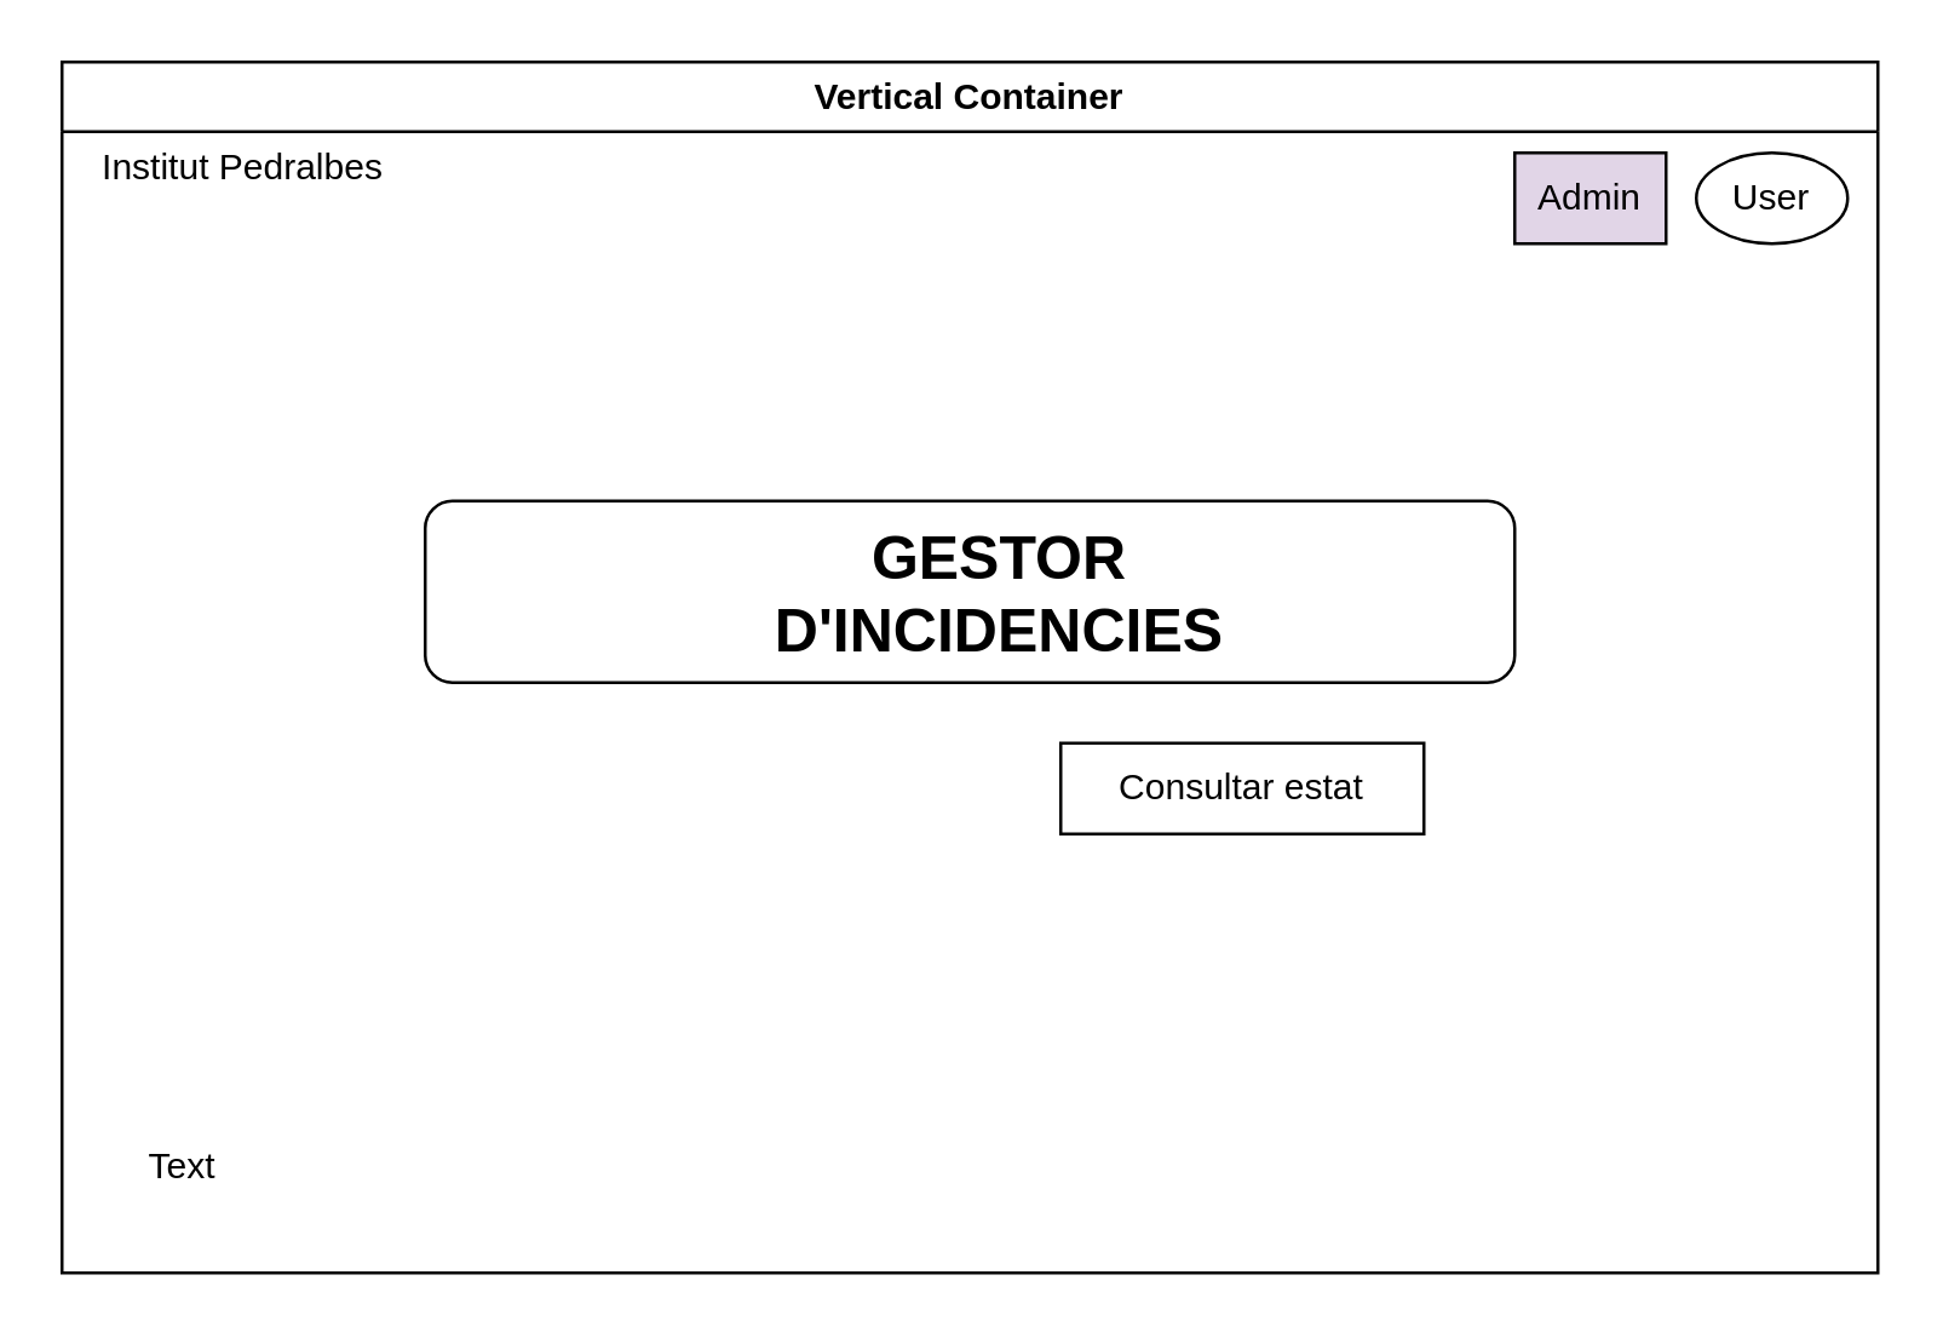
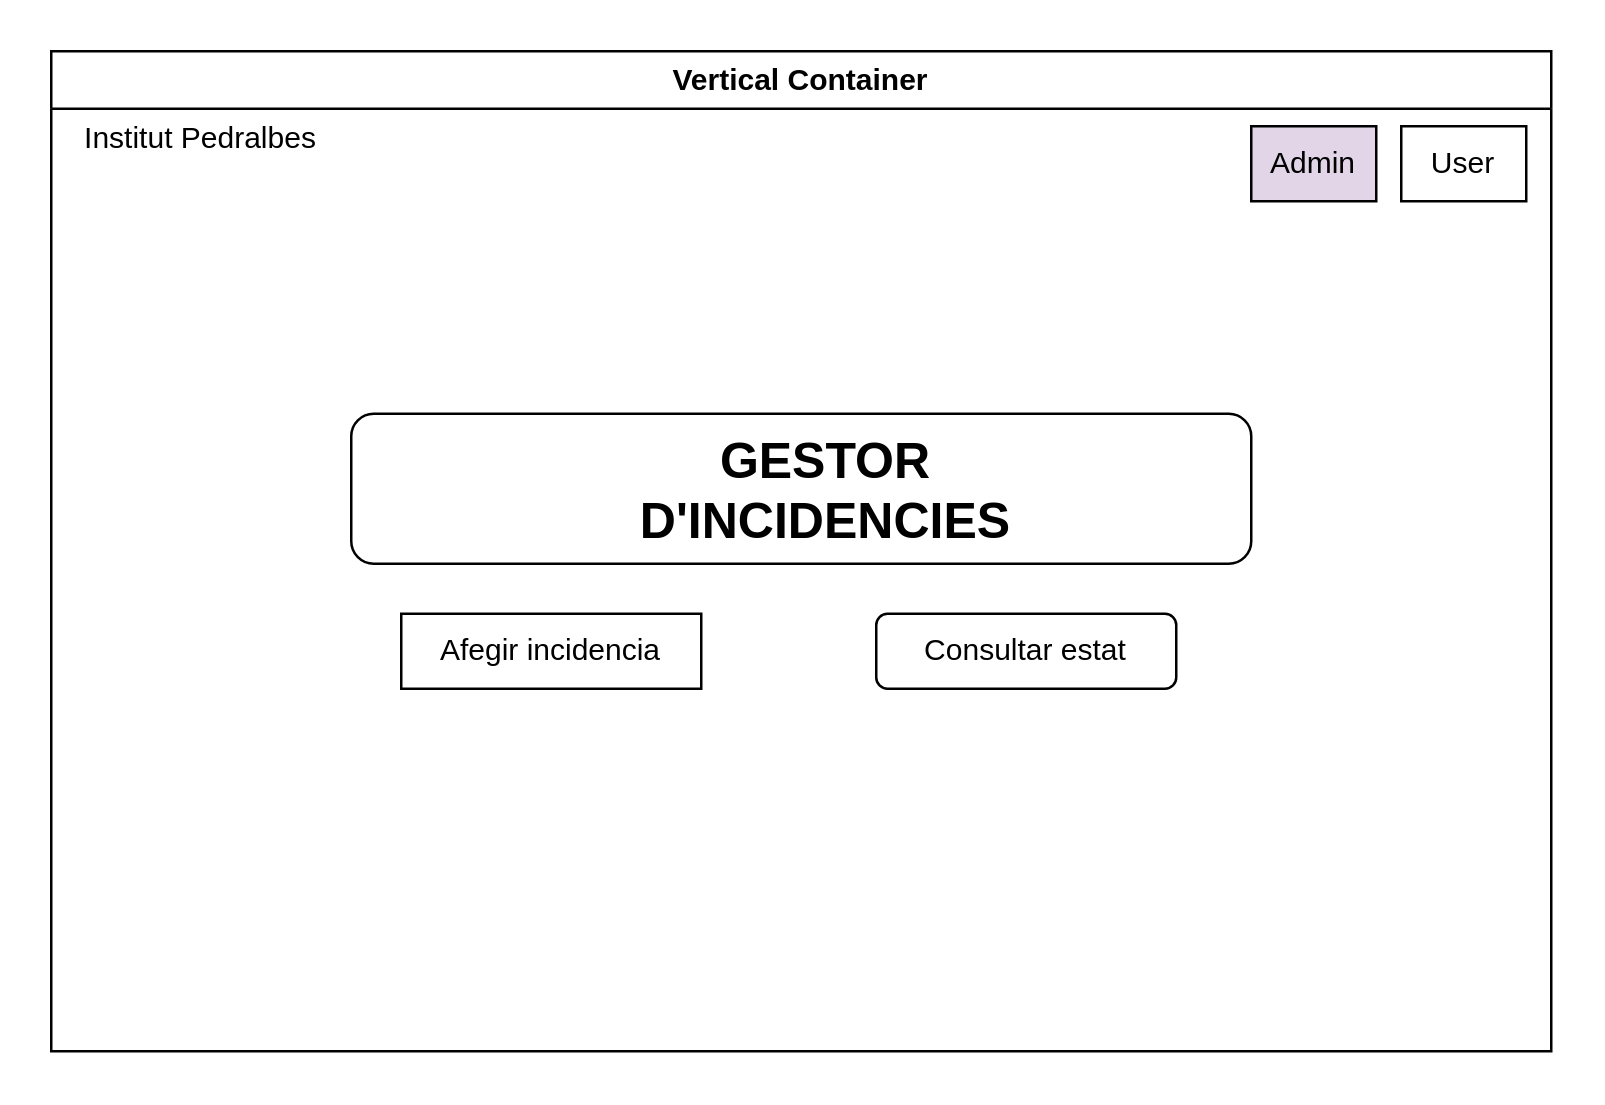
  <mxCell id="0" />
  <mxCell id="1" parent="0" />
  <mxCell id="2" value="Vertical Container" style="swimlane;whiteSpace=wrap;html=1;" vertex="1" parent="1"><mxGeometry x="20" y="20" width="600" height="400" as="geometry" /></mxCell>
  <mxCell id="3" value="" style="rounded=1;whiteSpace=wrap;html=1;" vertex="1" parent="2"><mxGeometry x="120" y="145" width="360" height="60" as="geometry" /></mxCell>
  <mxCell id="4" value="Admin" style="rounded=0;whiteSpace=wrap;html=1;fillColor=#e1d5e7;" vertex="1" parent="2"><mxGeometry x="480" y="30" width="50" height="30" as="geometry" /></mxCell>
- <mxCell id="5" value="User" style="ellipse;whiteSpace=wrap;html=1;" vertex="1" parent="2"><mxGeometry x="540" y="30" width="50" height="30" as="geometry" /></mxCell>
+ <mxCell id="5" value="User" style="rounded=0;whiteSpace=wrap;html=1;" vertex="1" parent="2"><mxGeometry x="540" y="30" width="50" height="30" as="geometry" /></mxCell>
  <mxCell id="6" value="&lt;b&gt;&lt;font style=&quot;font-size: 20px;&quot;&gt;GESTOR D'INCIDENCIES&lt;/font&gt;&lt;/b&gt;" style="text;html=1;align=center;verticalAlign=middle;whiteSpace=wrap;rounded=0;" vertex="1" parent="2"><mxGeometry x="215" y="160" width="190" height="30" as="geometry" /></mxCell>
- <mxCell id="8" value="Consultar estat" style="rounded=0;whiteSpace=wrap;html=1;" vertex="1" parent="2"><mxGeometry x="330" y="225" width="120" height="30" as="geometry" /></mxCell>
+ <mxCell id="7" value="Afegir incidencia" style="rounded=0;whiteSpace=wrap;html=1;" vertex="1" parent="2"><mxGeometry x="140" y="225" width="120" height="30" as="geometry" /></mxCell>
+ <mxCell id="8" value="Consultar estat" style="whiteSpace=wrap;html=1;rounded=1;" vertex="1" parent="2"><mxGeometry x="330" y="225" width="120" height="30" as="geometry" /></mxCell>
  <mxCell id="9" value="Institut Pedralbes" style="text;html=1;align=center;verticalAlign=middle;whiteSpace=wrap;rounded=0;" vertex="1" parent="2"><mxGeometry x="10" y="20" width="100" height="30" as="geometry" /></mxCell>
- <mxCell id="10" value="Text" style="text;html=1;align=center;verticalAlign=middle;whiteSpace=wrap;rounded=0;" vertex="1" parent="2"><mxGeometry x="10" y="350" width="60" height="30" as="geometry" /></mxCell>
